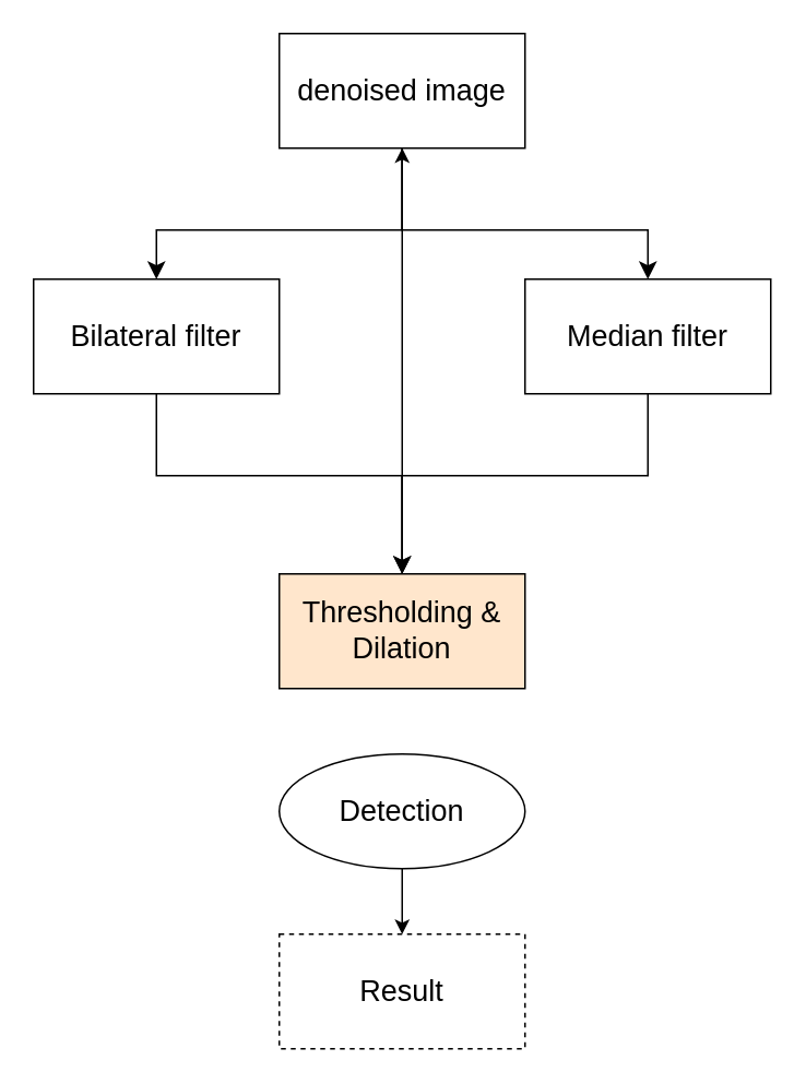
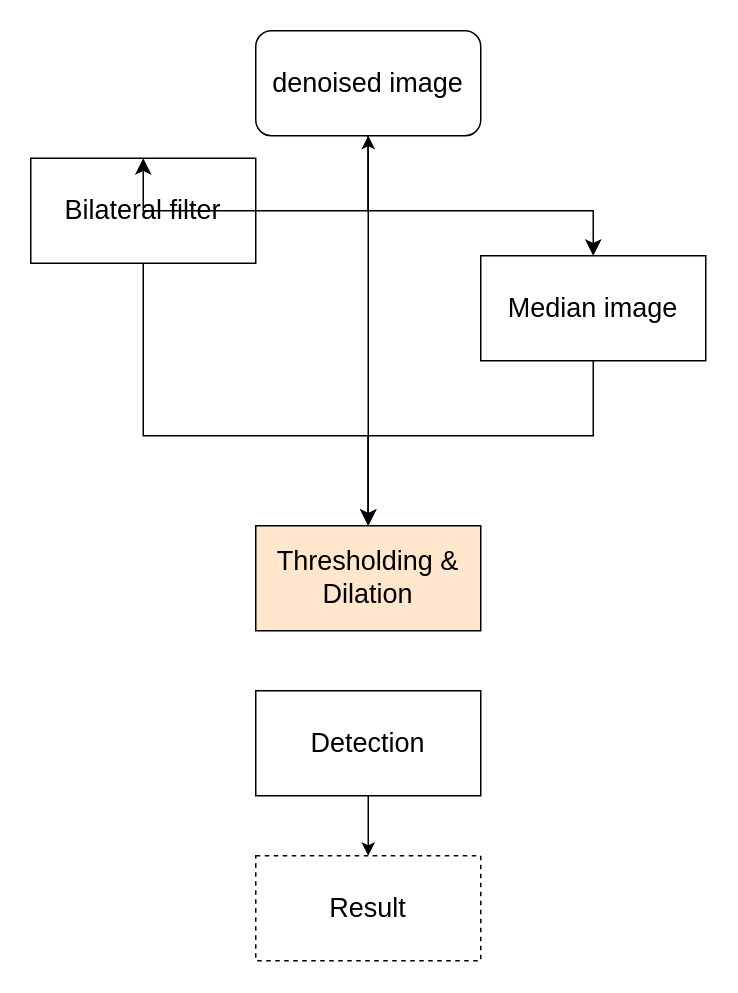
  <mxCell id="0" />
  <mxCell id="1" parent="0" />
- <mxCell id="2" value="&lt;font style=&quot;font-size: 18px;&quot;&gt;denoised image&lt;/font&gt;" style="rounded=0;whiteSpace=wrap;html=1;" vertex="1" parent="1"><mxGeometry x="170" y="20" width="150" height="70" as="geometry" /></mxCell>
- <mxCell id="3" value="&lt;font style=&quot;font-size: 18px;&quot;&gt;Bilateral filter&lt;/font&gt;" style="rounded=0;whiteSpace=wrap;html=1;" vertex="1" parent="1"><mxGeometry x="20" y="170" width="150" height="70" as="geometry" /></mxCell>
- <mxCell id="4" value="&lt;font style=&quot;font-size: 18px;&quot;&gt;Median filter&lt;/font&gt;" style="rounded=0;whiteSpace=wrap;html=1;" vertex="1" parent="1"><mxGeometry x="320" y="170" width="150" height="70" as="geometry" /></mxCell>
+ <mxCell id="2" value="&lt;font style=&quot;font-size: 18px;&quot;&gt;denoised image&lt;/font&gt;" style="whiteSpace=wrap;html=1;rounded=1;" vertex="1" parent="1"><mxGeometry x="170" y="20" width="150" height="70" as="geometry" /></mxCell>
+ <mxCell id="3" value="&lt;font style=&quot;font-size: 18px;&quot;&gt;Bilateral filter&lt;/font&gt;" style="rounded=0;whiteSpace=wrap;html=1;" vertex="1" parent="1"><mxGeometry x="20" y="105" width="150" height="70" as="geometry" /></mxCell>
+ <mxCell id="4" value="&lt;font style=&quot;font-size: 18px;&quot;&gt;Median image&lt;/font&gt;" style="rounded=0;whiteSpace=wrap;html=1;" vertex="1" parent="1"><mxGeometry x="320" y="170" width="150" height="70" as="geometry" /></mxCell>
  <mxCell id="5" value="" style="edgeStyle=elbowEdgeStyle;elbow=vertical;endArrow=classic;html=1;curved=0;rounded=0;endSize=8;startSize=8;fontSize=13;exitX=0.5;exitY=1;exitDx=0;exitDy=0;entryX=0.5;entryY=0;entryDx=0;entryDy=0;" edge="1" parent="1" source="2" target="3"><mxGeometry width="50" height="50" relative="1" as="geometry"><mxPoint x="250" y="110" as="sourcePoint" /><mxPoint x="120" y="170" as="targetPoint" /><Array as="points"><mxPoint x="180" y="140" /></Array></mxGeometry></mxCell>
  <mxCell id="6" value="" style="edgeStyle=elbowEdgeStyle;elbow=vertical;endArrow=classic;html=1;curved=0;rounded=0;endSize=8;startSize=8;fontSize=13;exitX=0.5;exitY=1;exitDx=0;exitDy=0;entryX=0.5;entryY=0;entryDx=0;entryDy=0;" edge="1" parent="1" source="2" target="4"><mxGeometry width="50" height="50" relative="1" as="geometry"><mxPoint x="245" y="90" as="sourcePoint" /><mxPoint x="125" y="170" as="targetPoint" /><Array as="points"><mxPoint x="320" y="140" /><mxPoint x="330" y="150" /><mxPoint x="180" y="140" /></Array></mxGeometry></mxCell>
  <mxCell id="7" value="" style="edgeStyle=elbowEdgeStyle;elbow=vertical;endArrow=classic;html=1;curved=0;rounded=0;endSize=8;startSize=8;fontSize=13;exitX=0.5;exitY=1;exitDx=0;exitDy=0;entryX=0.5;entryY=0;entryDx=0;entryDy=0;" edge="1" parent="1" source="4"><mxGeometry width="50" height="50" relative="1" as="geometry"><mxPoint x="260" y="310" as="sourcePoint" /><mxPoint x="245" y="350" as="targetPoint" /><Array as="points"><mxPoint x="170" y="290" /><mxPoint x="240" y="310" /><mxPoint x="320" y="140" /><mxPoint x="330" y="150" /><mxPoint x="180" y="140" /></Array></mxGeometry></mxCell>
  <mxCell id="8" value="" style="edgeStyle=elbowEdgeStyle;elbow=vertical;endArrow=classic;html=1;curved=0;rounded=0;endSize=8;startSize=8;fontSize=13;exitX=0.5;exitY=1;exitDx=0;exitDy=0;entryX=0.5;entryY=0;entryDx=0;entryDy=0;" edge="1" parent="1" source="3"><mxGeometry width="50" height="50" relative="1" as="geometry"><mxPoint x="395" y="240" as="sourcePoint" /><mxPoint x="245" y="350" as="targetPoint" /><Array as="points"><mxPoint x="170" y="290" /><mxPoint x="170" y="290" /><mxPoint x="240" y="310" /><mxPoint x="320" y="140" /><mxPoint x="330" y="150" /><mxPoint x="180" y="140" /></Array></mxGeometry></mxCell>
  <mxCell id="9" value="" style="edgeStyle=none;html=1;fontSize=18;" edge="1" parent="1" source="10" target="2"><mxGeometry relative="1" as="geometry" /></mxCell>
  <mxCell id="10" value="&lt;span style=&quot;font-size: 18px;&quot;&gt;Thresholding &amp;amp; Dilation&lt;/span&gt;" style="rounded=0;whiteSpace=wrap;html=1;fillColor=#ffe6cc;" vertex="1" parent="1"><mxGeometry x="170" y="350" width="150" height="70" as="geometry" /></mxCell>
  <mxCell id="11" value="" style="edgeStyle=none;html=1;fontSize=18;entryX=0.5;entryY=0;entryDx=0;entryDy=0;" edge="1" parent="1" source="12" target="13"><mxGeometry relative="1" as="geometry"><mxPoint x="253.152" y="570" as="targetPoint" /></mxGeometry></mxCell>
- <mxCell id="12" value="&lt;span style=&quot;font-size: 18px;&quot;&gt;Detection&lt;/span&gt;" style="ellipse;whiteSpace=wrap;html=1;" vertex="1" parent="1"><mxGeometry x="170" y="460" width="150" height="70" as="geometry" /></mxCell>
+ <mxCell id="12" value="&lt;span style=&quot;font-size: 18px;&quot;&gt;Detection&lt;/span&gt;" style="rounded=0;whiteSpace=wrap;html=1;" vertex="1" parent="1"><mxGeometry x="170" y="460" width="150" height="70" as="geometry" /></mxCell>
  <mxCell id="13" value="&lt;span style=&quot;font-size: 18px;&quot;&gt;Result&lt;/span&gt;" style="rounded=0;whiteSpace=wrap;html=1;dashed=1;" vertex="1" parent="1"><mxGeometry x="170" y="570" width="150" height="70" as="geometry" /></mxCell>
